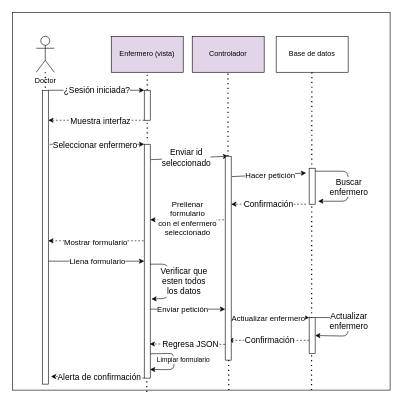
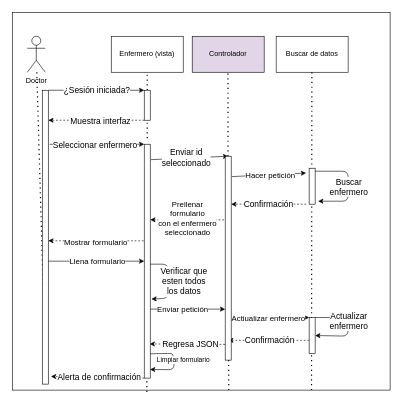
  <mxCell id="0" />
  <mxCell id="1" parent="0" />
  <mxCell id="2" value="" style="endArrow=none;dashed=1;html=1;dashPattern=1 3;strokeWidth=2;fontSize=14;startArrow=none;" edge="1" parent="1" target="46"><mxGeometry width="50" height="50" relative="1" as="geometry"><mxPoint x="520" y="430" as="sourcePoint" /><mxPoint x="519.57" y="120" as="targetPoint" /><Array as="points"><mxPoint x="520" y="610" /></Array></mxGeometry></mxCell>
  <mxCell id="3" value="" style="whiteSpace=wrap;html=1;" parent="1" vertex="1"><mxGeometry y="20" width="630" height="630" as="geometry" x="20" /></mxCell>
  <mxCell id="4" value="" style="endArrow=none;dashed=1;html=1;dashPattern=1 3;strokeWidth=2;fontSize=14;startArrow=none;" parent="1" edge="1"><mxGeometry width="50" height="50" relative="1" as="geometry"><mxPoint x="245" y="230" as="sourcePoint" /><mxPoint x="245" y="120" as="targetPoint" /></mxGeometry></mxCell>
  <mxCell id="5" value="" style="endArrow=none;dashed=1;html=1;dashPattern=1 3;strokeWidth=2;fontSize=14;" parent="1" target="6" edge="1"><mxGeometry width="50" height="50" relative="1" as="geometry"><mxPoint x="75" y="601.818" as="sourcePoint" /><mxPoint x="240" y="180" as="targetPoint" /></mxGeometry></mxCell>
- <mxCell id="6" value="Doctor&lt;br&gt;" style="shape=umlActor;verticalLabelPosition=bottom;verticalAlign=top;html=1;outlineConnect=0;" parent="1" vertex="1"><mxGeometry x="60" y="60" width="30" height="60" as="geometry" /></mxCell>
- <mxCell id="7" value="Enfermero (vista)" style="rounded=0;whiteSpace=wrap;html=1;fillColor=#e1d5e7;" parent="1" vertex="1"><mxGeometry x="185" y="60" width="120" height="60" as="geometry" /></mxCell>
+ <mxCell id="6" value="Doctor&lt;br&gt;" style="shape=umlActor;verticalLabelPosition=bottom;verticalAlign=top;html=1;outlineConnect=0;" parent="1" vertex="1"><mxGeometry x="45" y="60" width="30" height="60" as="geometry" /></mxCell>
+ <mxCell id="7" value="Enfermero (vista)" style="rounded=0;whiteSpace=wrap;html=1;" parent="1" vertex="1"><mxGeometry x="185" y="60" width="120" height="60" as="geometry" /></mxCell>
  <mxCell id="8" style="edgeStyle=none;html=1;entryX=0;entryY=0;entryDx=0;entryDy=0;fontSize=14;exitX=1;exitY=0;exitDx=0;exitDy=0;" parent="1" source="14" target="19" edge="1"><mxGeometry relative="1" as="geometry" /></mxCell>
  <mxCell id="9" value="¿Sesión iniciada?" style="edgeLabel;html=1;align=center;verticalAlign=middle;resizable=0;points=[];fontSize=14;" parent="8" vertex="1" connectable="0"><mxGeometry x="0.244" y="-3" relative="1" as="geometry"><mxPoint x="-19" y="-3" as="offset" /></mxGeometry></mxCell>
  <mxCell id="10" style="edgeStyle=none;html=1;exitX=1.214;exitY=0.184;exitDx=0;exitDy=0;entryX=0;entryY=0;entryDx=0;entryDy=0;fontSize=14;exitPerimeter=0;" parent="1" source="14" target="32" edge="1"><mxGeometry relative="1" as="geometry"><mxPoint x="240" y="230" as="targetPoint" /></mxGeometry></mxCell>
  <mxCell id="11" value="Seleccionar enfermero" style="edgeLabel;html=1;align=center;verticalAlign=middle;resizable=0;points=[];fontSize=14;" parent="10" vertex="1" connectable="0"><mxGeometry x="0.262" y="-2" relative="1" as="geometry"><mxPoint x="-25" y="-2" as="offset" /></mxGeometry></mxCell>
  <mxCell id="12" style="edgeStyle=none;html=1;entryX=0;entryY=0.5;entryDx=0;entryDy=0;fontSize=13;" edge="1" parent="1" target="32"><mxGeometry relative="1" as="geometry"><mxPoint x="80" y="435" as="sourcePoint" /></mxGeometry></mxCell>
  <mxCell id="13" value="Llena formulario" style="edgeLabel;html=1;align=center;verticalAlign=middle;resizable=0;points=[];fontSize=13;" vertex="1" connectable="0" parent="12"><mxGeometry x="0.221" relative="1" as="geometry"><mxPoint x="-17" as="offset" /></mxGeometry></mxCell>
  <mxCell id="14" value="" style="whiteSpace=wrap;html=1;" parent="1" vertex="1"><mxGeometry x="70" y="150" width="10" height="490" as="geometry" /></mxCell>
  <mxCell id="15" value="Controlador" style="rounded=0;whiteSpace=wrap;html=1;fillColor=#e1d5e7;" parent="1" vertex="1"><mxGeometry x="320" y="60" width="120" height="60" as="geometry" /></mxCell>
- <mxCell id="16" value="Base de datos" style="rounded=0;whiteSpace=wrap;html=1;" parent="1" vertex="1"><mxGeometry x="460" y="60" width="120" height="60" as="geometry" /></mxCell>
+ <mxCell id="16" value="Buscar de datos" style="rounded=0;whiteSpace=wrap;html=1;" parent="1" vertex="1"><mxGeometry x="460" y="60" width="120" height="60" as="geometry" /></mxCell>
  <mxCell id="17" style="edgeStyle=none;html=1;exitX=0;exitY=1;exitDx=0;exitDy=0;fontSize=14;dashed=1;" parent="1" source="19" edge="1"><mxGeometry relative="1" as="geometry"><mxPoint x="80" y="200" as="targetPoint" /></mxGeometry></mxCell>
  <mxCell id="18" value="Muestra interfaz" style="edgeLabel;html=1;align=center;verticalAlign=middle;resizable=0;points=[];fontSize=14;" parent="17" vertex="1" connectable="0"><mxGeometry x="-0.076" relative="1" as="geometry"><mxPoint as="offset" /></mxGeometry></mxCell>
  <mxCell id="19" value="" style="whiteSpace=wrap;html=1;" parent="1" vertex="1"><mxGeometry x="240" y="150" width="10" height="50" as="geometry" /></mxCell>
  <mxCell id="20" value="" style="endArrow=none;dashed=1;html=1;dashPattern=1 3;strokeWidth=2;fontSize=14;exitX=0.356;exitY=1.005;exitDx=0;exitDy=0;exitPerimeter=0;" parent="1" edge="1" source="3"><mxGeometry width="50" height="50" relative="1" as="geometry"><mxPoint x="244.55" y="601.818" as="sourcePoint" /><mxPoint x="244.938" y="320" as="targetPoint" /></mxGeometry></mxCell>
  <mxCell id="21" value="" style="endArrow=none;dashed=1;html=1;dashPattern=1 3;strokeWidth=2;fontSize=14;startArrow=none;" parent="1" source="45" edge="1"><mxGeometry width="50" height="50" relative="1" as="geometry"><mxPoint x="380" y="400" as="sourcePoint" /><mxPoint x="379.57" y="120" as="targetPoint" /></mxGeometry></mxCell>
  <mxCell id="22" value="" style="endArrow=none;dashed=1;html=1;dashPattern=1 3;strokeWidth=2;fontSize=14;startArrow=none;exitX=0.573;exitY=1;exitDx=0;exitDy=0;exitPerimeter=0;" parent="1" source="3" edge="1"><mxGeometry width="50" height="50" relative="1" as="geometry"><mxPoint x="380" y="550" as="sourcePoint" /><mxPoint x="380.124" y="440" as="targetPoint" /></mxGeometry></mxCell>
  <mxCell id="23" value="" style="endArrow=none;dashed=1;html=1;dashPattern=1 3;strokeWidth=2;fontSize=14;startArrow=none;exitX=0.792;exitY=1;exitDx=0;exitDy=0;exitPerimeter=0;" parent="1" edge="1" source="3"><mxGeometry width="50" height="50" relative="1" as="geometry"><mxPoint x="520" y="620" as="sourcePoint" /><mxPoint x="519.57" y="120" as="targetPoint" /><Array as="points" /></mxGeometry></mxCell>
  <mxCell id="24" style="edgeStyle=none;html=1;entryX=0.5;entryY=0;entryDx=0;entryDy=0;fontSize=14;exitX=1.1;exitY=0.066;exitDx=0;exitDy=0;exitPerimeter=0;" parent="1" target="45" edge="1" source="32"><mxGeometry relative="1" as="geometry"><mxPoint x="250" y="330" as="sourcePoint" /></mxGeometry></mxCell>
  <mxCell id="25" value="Enviar id &lt;br&gt;seleccionado" style="edgeLabel;html=1;align=center;verticalAlign=middle;resizable=0;points=[];fontSize=14;" parent="24" vertex="1" connectable="0"><mxGeometry x="0.37" y="-1" relative="1" as="geometry"><mxPoint x="-29" y="-1" as="offset" /></mxGeometry></mxCell>
  <mxCell id="26" style="edgeStyle=none;html=1;exitX=0;exitY=1;exitDx=0;exitDy=0;entryX=1.457;entryY=0.974;entryDx=0;entryDy=0;entryPerimeter=0;dashed=1;fontSize=14;" parent="1" source="32" target="14" edge="1"><mxGeometry relative="1" as="geometry" /></mxCell>
  <mxCell id="27" value="Alerta de confirmación" style="edgeLabel;html=1;align=center;verticalAlign=middle;resizable=0;points=[];fontSize=14;" parent="26" vertex="1" connectable="0"><mxGeometry x="0.162" y="-3" relative="1" as="geometry"><mxPoint x="14" y="3" as="offset" /></mxGeometry></mxCell>
  <mxCell id="28" style="edgeStyle=none;html=1;dashed=1;fontSize=13;exitX=-0.1;exitY=0.413;exitDx=0;exitDy=0;exitPerimeter=0;" edge="1" parent="1" source="32"><mxGeometry relative="1" as="geometry"><mxPoint x="80" y="401" as="targetPoint" /></mxGeometry></mxCell>
  <mxCell id="29" value="Mostrar formulario" style="edgeLabel;html=1;align=center;verticalAlign=middle;resizable=0;points=[];fontSize=13;" vertex="1" connectable="0" parent="28"><mxGeometry x="-0.354" y="1" relative="1" as="geometry"><mxPoint x="-29" as="offset" /></mxGeometry></mxCell>
  <mxCell id="30" style="edgeStyle=none;html=1;entryX=0;entryY=0.75;entryDx=0;entryDy=0;fontSize=13;exitX=1;exitY=0.705;exitDx=0;exitDy=0;exitPerimeter=0;" edge="1" parent="1" source="32" target="45"><mxGeometry relative="1" as="geometry"><mxPoint x="260" y="517" as="sourcePoint" /></mxGeometry></mxCell>
  <mxCell id="31" value="Enviar petición" style="edgeLabel;html=1;align=center;verticalAlign=middle;resizable=0;points=[];fontSize=13;" vertex="1" connectable="0" parent="30"><mxGeometry x="-0.252" relative="1" as="geometry"><mxPoint x="7" as="offset" /></mxGeometry></mxCell>
  <mxCell id="32" value="" style="whiteSpace=wrap;html=1;" parent="1" vertex="1"><mxGeometry x="240" y="240" width="10" height="390" as="geometry" /></mxCell>
  <mxCell id="33" style="edgeStyle=none;html=1;exitX=1;exitY=0;exitDx=0;exitDy=0;fontSize=14;entryX=1;entryY=0.5;entryDx=0;entryDy=0;" parent="1" source="37" edge="1" target="37"><mxGeometry relative="1" as="geometry"><mxPoint x="530" y="579" as="targetPoint" /><Array as="points"><mxPoint x="580" y="529" /><mxPoint x="580" y="560" /></Array></mxGeometry></mxCell>
  <mxCell id="34" value="Actualizar&lt;br&gt;enfermero" style="edgeLabel;html=1;align=center;verticalAlign=middle;resizable=0;points=[];fontSize=14;" parent="33" vertex="1" connectable="0"><mxGeometry x="-0.127" y="2" relative="1" as="geometry"><mxPoint x="-2" y="-2" as="offset" /></mxGeometry></mxCell>
  <mxCell id="35" style="edgeStyle=none;html=1;exitX=0;exitY=0.633;exitDx=0;exitDy=0;fontSize=14;dashed=1;exitPerimeter=0;" parent="1" source="37" edge="1"><mxGeometry relative="1" as="geometry"><mxPoint x="380" y="567" as="targetPoint" /></mxGeometry></mxCell>
  <mxCell id="36" value="Confirmación" style="edgeLabel;html=1;align=center;verticalAlign=middle;resizable=0;points=[];fontSize=14;" parent="35" vertex="1" connectable="0"><mxGeometry x="-0.41" relative="1" as="geometry"><mxPoint x="-27" as="offset" /></mxGeometry></mxCell>
  <mxCell id="37" value="" style="whiteSpace=wrap;html=1;" parent="1" vertex="1"><mxGeometry x="515" y="529" width="10" height="60" as="geometry" /></mxCell>
  <mxCell id="38" value="" style="endArrow=none;dashed=1;html=1;dashPattern=1 3;strokeWidth=2;fontSize=14;startArrow=none;" edge="1" parent="1" target="45"><mxGeometry width="50" height="50" relative="1" as="geometry"><mxPoint x="380" y="400" as="sourcePoint" /><mxPoint x="379.57" y="120" as="targetPoint" /></mxGeometry></mxCell>
  <mxCell id="39" style="edgeStyle=none;html=1;exitX=1.1;exitY=0.1;exitDx=0;exitDy=0;exitPerimeter=0;" edge="1" parent="1" source="45"><mxGeometry relative="1" as="geometry"><mxPoint x="510" y="288" as="targetPoint" /></mxGeometry></mxCell>
  <mxCell id="40" value="&lt;font style=&quot;font-size: 13px;&quot;&gt;Hacer petición&lt;/font&gt;" style="edgeLabel;html=1;align=center;verticalAlign=middle;resizable=0;points=[];" vertex="1" connectable="0" parent="39"><mxGeometry x="0.264" relative="1" as="geometry"><mxPoint x="-14" as="offset" /></mxGeometry></mxCell>
  <mxCell id="41" style="edgeStyle=none;html=1;exitX=-0.2;exitY=0.312;exitDx=0;exitDy=0;fontSize=13;exitPerimeter=0;dashed=1;" edge="1" parent="1" source="45"><mxGeometry relative="1" as="geometry"><mxPoint x="250" y="366" as="targetPoint" /></mxGeometry></mxCell>
  <mxCell id="42" value="Prellenar &lt;br&gt;formulario &lt;br&gt;con el enfermero &lt;br&gt;seleccionado" style="edgeLabel;html=1;align=center;verticalAlign=middle;resizable=0;points=[];fontSize=13;" vertex="1" connectable="0" parent="41"><mxGeometry x="-0.475" y="-1" relative="1" as="geometry"><mxPoint x="-30" y="-2" as="offset" /></mxGeometry></mxCell>
  <mxCell id="43" style="edgeStyle=none;html=1;exitX=1.3;exitY=0.797;exitDx=0;exitDy=0;entryX=0;entryY=0;entryDx=0;entryDy=0;fontSize=13;exitPerimeter=0;" edge="1" parent="1" source="45" target="37"><mxGeometry relative="1" as="geometry" /></mxCell>
  <mxCell id="44" value="Actiualizar enfermero" style="edgeLabel;html=1;align=center;verticalAlign=middle;resizable=0;points=[];fontSize=13;" vertex="1" connectable="0" parent="43"><mxGeometry x="0.562" y="-2" relative="1" as="geometry"><mxPoint x="-41" y="-2" as="offset" /></mxGeometry></mxCell>
  <mxCell id="45" value="" style="whiteSpace=wrap;html=1;" vertex="1" parent="1"><mxGeometry x="375" y="260" width="10" height="340" as="geometry" /></mxCell>
  <mxCell id="46" value="" style="whiteSpace=wrap;html=1;" vertex="1" parent="1"><mxGeometry x="515" y="280" width="10" height="60" as="geometry" /></mxCell>
  <mxCell id="47" style="edgeStyle=none;html=1;exitX=1;exitY=0;exitDx=0;exitDy=0;fontSize=14;" edge="1" parent="1"><mxGeometry relative="1" as="geometry"><mxPoint x="530" y="335" as="targetPoint" /><Array as="points"><mxPoint x="580" y="285" /><mxPoint x="580" y="335" /></Array><mxPoint x="525" y="285" as="sourcePoint" /></mxGeometry></mxCell>
  <mxCell id="48" value="Buscar &lt;br&gt;enfermero" style="edgeLabel;html=1;align=center;verticalAlign=middle;resizable=0;points=[];fontSize=14;" vertex="1" connectable="0" parent="47"><mxGeometry x="-0.127" y="2" relative="1" as="geometry"><mxPoint x="-2" y="12" as="offset" /></mxGeometry></mxCell>
  <mxCell id="49" style="edgeStyle=none;html=1;exitX=0;exitY=1;exitDx=0;exitDy=0;fontSize=14;dashed=1;" edge="1" parent="1"><mxGeometry relative="1" as="geometry"><mxPoint x="385" y="340" as="targetPoint" /><mxPoint x="510" y="340" as="sourcePoint" /></mxGeometry></mxCell>
  <mxCell id="50" value="Confirmación" style="edgeLabel;html=1;align=center;verticalAlign=middle;resizable=0;points=[];fontSize=14;" vertex="1" connectable="0" parent="49"><mxGeometry x="-0.41" relative="1" as="geometry"><mxPoint x="-27" as="offset" /></mxGeometry></mxCell>
  <mxCell id="51" style="edgeStyle=none;html=1;exitX=1;exitY=0;exitDx=0;exitDy=0;fontSize=14;entryX=1.2;entryY=0.662;entryDx=0;entryDy=0;entryPerimeter=0;" edge="1" parent="1" target="32"><mxGeometry relative="1" as="geometry"><mxPoint x="260" y="510" as="targetPoint" /><Array as="points"><mxPoint x="280" y="440" /><mxPoint x="280" y="460" /><mxPoint x="280" y="497" /></Array><mxPoint x="250" y="440" as="sourcePoint" /></mxGeometry></mxCell>
  <mxCell id="52" value="Verificar que &lt;br&gt;esten todos &lt;br&gt;los datos" style="edgeLabel;html=1;align=center;verticalAlign=middle;resizable=0;points=[];fontSize=14;" vertex="1" connectable="0" parent="51"><mxGeometry x="-0.045" y="1" relative="1" as="geometry"><mxPoint x="24" y="3" as="offset" /></mxGeometry></mxCell>
  <mxCell id="53" style="edgeStyle=none;html=1;exitX=-0.033;exitY=0.923;exitDx=0;exitDy=0;dashed=1;fontSize=14;exitPerimeter=0;entryX=0.911;entryY=0.854;entryDx=0;entryDy=0;entryPerimeter=0;" edge="1" parent="1" source="45" target="32"><mxGeometry relative="1" as="geometry"><mxPoint x="250" y="580" as="targetPoint" /><mxPoint x="377.5" y="580" as="sourcePoint" /></mxGeometry></mxCell>
  <mxCell id="54" value="Regresa JSON" style="edgeLabel;html=1;align=center;verticalAlign=middle;resizable=0;points=[];fontSize=14;" vertex="1" connectable="0" parent="53"><mxGeometry x="0.398" y="2" relative="1" as="geometry"><mxPoint x="30" y="-2" as="offset" /></mxGeometry></mxCell>
  <mxCell id="55" style="edgeStyle=none;html=1;entryX=0.967;entryY=0.963;entryDx=0;entryDy=0;entryPerimeter=0;exitX=1.133;exitY=0.891;exitDx=0;exitDy=0;exitPerimeter=0;" edge="1" parent="1" target="32"><mxGeometry relative="1" as="geometry"><mxPoint x="250.33" y="589.49" as="sourcePoint" /><Array as="points"><mxPoint x="269" y="589" /><mxPoint x="289" y="589" /><mxPoint x="290" y="616" /></Array><mxPoint x="250" y="641.74" as="targetPoint" /></mxGeometry></mxCell>
  <mxCell id="56" value="Limpiar formulario" style="edgeLabel;html=1;align=center;verticalAlign=middle;resizable=0;points=[];" vertex="1" connectable="0" parent="55"><mxGeometry x="0.56" y="-2" relative="1" as="geometry"><mxPoint x="32" y="-14" as="offset" /></mxGeometry></mxCell>
